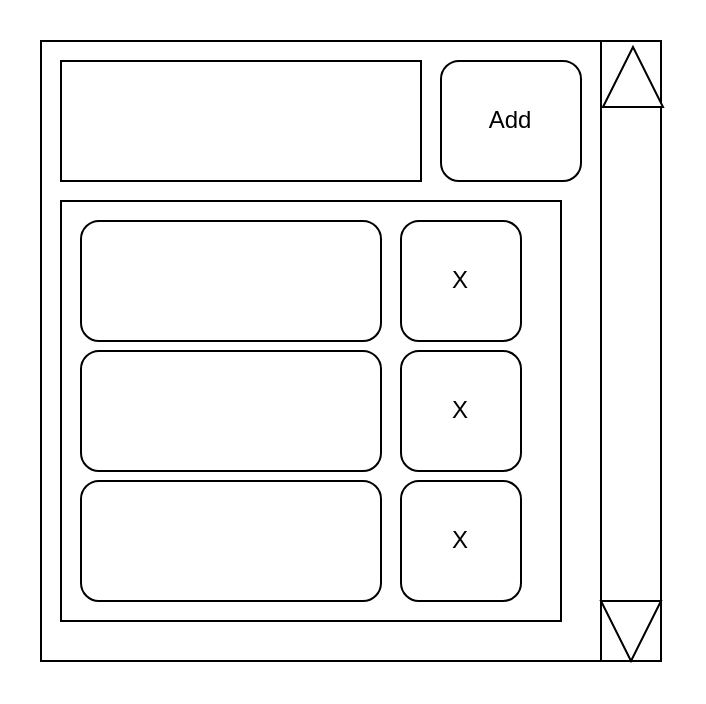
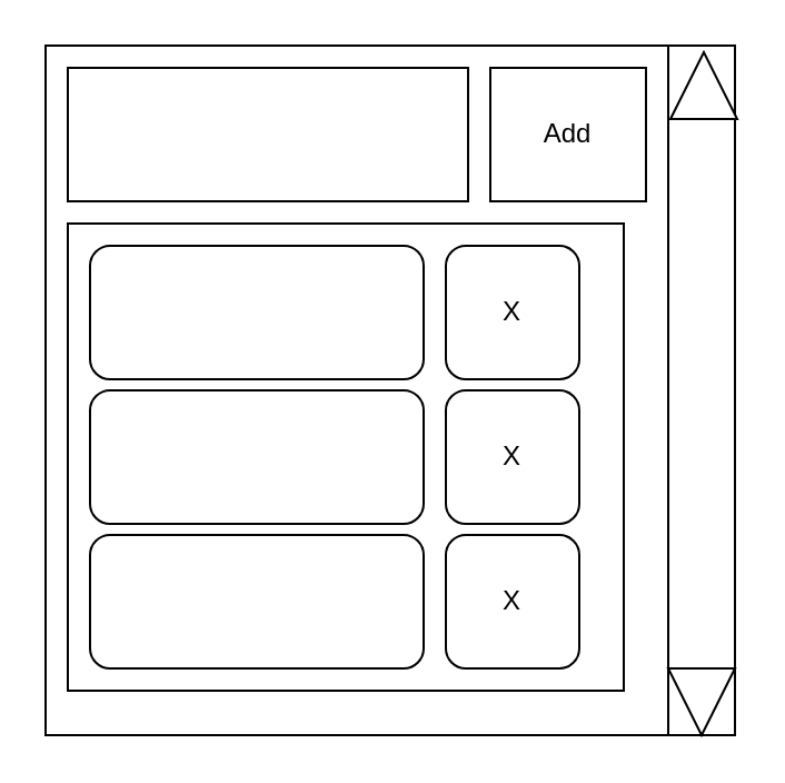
  <mxCell id="0" />
  <mxCell id="1" parent="0" />
  <mxCell id="2" value="" style="rounded=0;whiteSpace=wrap;html=1;" vertex="1" parent="1"><mxGeometry x="20" y="20" width="280" height="310" as="geometry" /></mxCell>
  <mxCell id="3" value="" style="rounded=0;whiteSpace=wrap;html=1;" vertex="1" parent="1"><mxGeometry x="30" y="30" width="180" height="60" as="geometry" /></mxCell>
- <mxCell id="4" value="Add" style="whiteSpace=wrap;html=1;rounded=1;" vertex="1" parent="1"><mxGeometry x="220" y="30" width="70" height="60" as="geometry" /></mxCell>
+ <mxCell id="4" value="Add" style="rounded=0;whiteSpace=wrap;html=1;" vertex="1" parent="1"><mxGeometry x="220" y="30" width="70" height="60" as="geometry" /></mxCell>
  <mxCell id="5" value="" style="rounded=0;whiteSpace=wrap;html=1;" vertex="1" parent="1"><mxGeometry x="30" y="100" width="250" height="210" as="geometry" /></mxCell>
  <mxCell id="6" value="" style="rounded=0;whiteSpace=wrap;html=1;" vertex="1" parent="1"><mxGeometry x="300" y="20" width="30" height="310" as="geometry" /></mxCell>
  <mxCell id="7" value="" style="triangle;whiteSpace=wrap;html=1;rotation=-90;" vertex="1" parent="1"><mxGeometry x="301" y="23" width="30" height="30" as="geometry" /></mxCell>
  <mxCell id="8" value="" style="triangle;whiteSpace=wrap;html=1;rotation=90;" vertex="1" parent="1"><mxGeometry x="300" y="300" width="30" height="30" as="geometry" /></mxCell>
  <mxCell id="9" value="" style="group" vertex="1" connectable="0" parent="1"><mxGeometry x="40" y="110" width="220" height="60" as="geometry" /></mxCell>
  <mxCell id="10" value="" style="rounded=1;whiteSpace=wrap;html=1;" vertex="1" parent="9"><mxGeometry width="150" height="60" as="geometry" /></mxCell>
  <mxCell id="11" value="X" style="rounded=1;whiteSpace=wrap;html=1;" vertex="1" parent="9"><mxGeometry x="160" width="60" height="60" as="geometry" /></mxCell>
  <mxCell id="12" value="" style="group" vertex="1" connectable="0" parent="1"><mxGeometry x="40" y="175" width="220" height="60" as="geometry" /></mxCell>
  <mxCell id="13" value="" style="rounded=1;whiteSpace=wrap;html=1;" vertex="1" parent="12"><mxGeometry width="150" height="60" as="geometry" /></mxCell>
  <mxCell id="14" value="X" style="rounded=1;whiteSpace=wrap;html=1;" vertex="1" parent="12"><mxGeometry x="160" width="60" height="60" as="geometry" /></mxCell>
  <mxCell id="15" value="" style="group" vertex="1" connectable="0" parent="1"><mxGeometry x="40" y="240" width="220" height="60" as="geometry" /></mxCell>
  <mxCell id="16" value="" style="rounded=1;whiteSpace=wrap;html=1;" vertex="1" parent="15"><mxGeometry width="150" height="60" as="geometry" /></mxCell>
  <mxCell id="17" value="X" style="rounded=1;whiteSpace=wrap;html=1;" vertex="1" parent="15"><mxGeometry x="160" width="60" height="60" as="geometry" /></mxCell>
